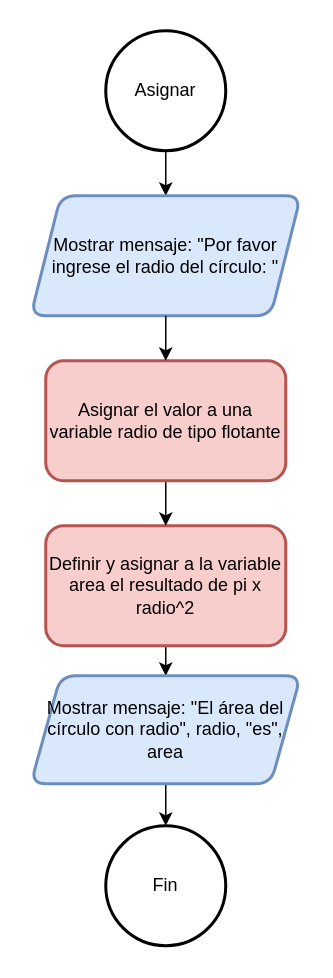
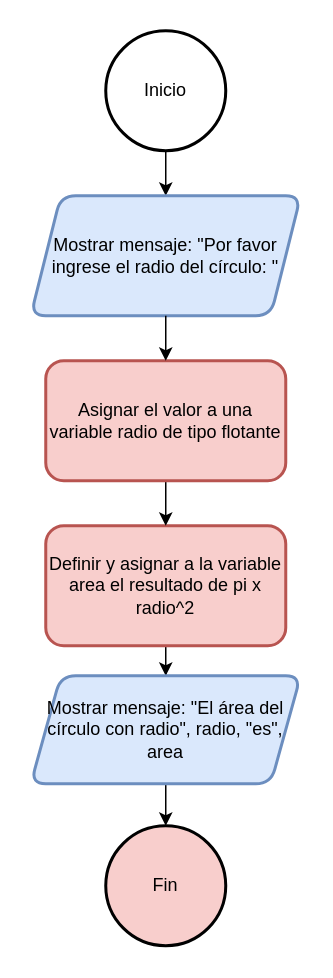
  <mxCell id="0" />
  <mxCell id="1" parent="0" />
  <mxCell id="2" value="" style="edgeStyle=orthogonalEdgeStyle;rounded=0;orthogonalLoop=1;jettySize=auto;html=1;" parent="1" source="3" target="4" edge="1"><mxGeometry relative="1" as="geometry" /></mxCell>
- <mxCell id="3" value="Asignar" style="strokeWidth=2;html=1;shape=mxgraph.flowchart.start_2;whiteSpace=wrap;" parent="1" vertex="1"><mxGeometry x="70" y="20" width="80" height="80" as="geometry" /></mxCell>
+ <mxCell id="3" value="Inicio" style="strokeWidth=2;html=1;shape=mxgraph.flowchart.start_2;whiteSpace=wrap;" parent="1" vertex="1"><mxGeometry x="70" y="20" width="80" height="80" as="geometry" /></mxCell>
  <mxCell id="4" value="Mostrar mensaje: &quot;Por favor ingrese el radio del círculo: &quot;" style="shape=parallelogram;perimeter=parallelogramPerimeter;whiteSpace=wrap;html=1;fixedSize=1;strokeWidth=2;rounded=1;fillColor=#dae8fc;strokeColor=#6c8ebf;" parent="1" vertex="1"><mxGeometry x="20" y="130" width="180" height="80" as="geometry" /></mxCell>
  <mxCell id="5" value="" style="edgeStyle=orthogonalEdgeStyle;rounded=0;orthogonalLoop=1;jettySize=auto;html=1;" parent="1" source="6" target="8" edge="1"><mxGeometry relative="1" as="geometry" /></mxCell>
  <mxCell id="6" value="Definir y asignar a la variable area el resultado de pi x radio^2" style="rounded=1;whiteSpace=wrap;html=1;strokeWidth=2;fillColor=#f8cecc;strokeColor=#b85450;" parent="1" vertex="1"><mxGeometry x="30" y="350" width="160" height="80" as="geometry" /></mxCell>
  <mxCell id="7" value="" style="edgeStyle=orthogonalEdgeStyle;rounded=0;orthogonalLoop=1;jettySize=auto;html=1;" parent="1" source="8" edge="1"><mxGeometry relative="1" as="geometry"><mxPoint x="110" y="550" as="targetPoint" /></mxGeometry></mxCell>
  <mxCell id="8" value="Mostrar mensaje: &quot;El área del círculo con radio&quot;, radio, &quot;es&quot;, area" style="shape=parallelogram;perimeter=parallelogramPerimeter;whiteSpace=wrap;html=1;fixedSize=1;rounded=1;strokeWidth=2;fillColor=#dae8fc;strokeColor=#6c8ebf;" parent="1" vertex="1"><mxGeometry x="20" y="450" width="180" height="72" as="geometry" /></mxCell>
- <mxCell id="9" value="Fin" style="ellipse;whiteSpace=wrap;html=1;rounded=1;strokeWidth=2;" parent="1" vertex="1"><mxGeometry x="70" y="550" width="80" height="80" as="geometry" /></mxCell>
+ <mxCell id="9" value="Fin" style="ellipse;whiteSpace=wrap;html=1;rounded=1;strokeWidth=2;fillColor=#f8cecc;" parent="1" vertex="1"><mxGeometry x="70" y="550" width="80" height="80" as="geometry" /></mxCell>
  <mxCell id="10" style="edgeStyle=orthogonalEdgeStyle;rounded=0;orthogonalLoop=1;jettySize=auto;html=1;exitX=0.5;exitY=1;exitDx=0;exitDy=0;entryX=0.5;entryY=0;entryDx=0;entryDy=0;" edge="1" parent="1" source="11" target="6"><mxGeometry relative="1" as="geometry" /></mxCell>
  <mxCell id="11" value="Asignar el valor a una variable radio de tipo flotante" style="rounded=1;whiteSpace=wrap;html=1;strokeWidth=2;fillColor=#f8cecc;strokeColor=#b85450;" vertex="1" parent="1"><mxGeometry x="30" y="240" width="160" height="80" as="geometry" /></mxCell>
  <mxCell id="12" value="" style="edgeStyle=orthogonalEdgeStyle;rounded=0;orthogonalLoop=1;jettySize=auto;html=1;exitX=0.5;exitY=1;exitDx=0;exitDy=0;entryX=0.5;entryY=0;entryDx=0;entryDy=0;" edge="1" parent="1" source="4" target="11"><mxGeometry relative="1" as="geometry"><mxPoint x="120" y="440" as="sourcePoint" /><mxPoint x="285" y="280" as="targetPoint" /></mxGeometry></mxCell>
